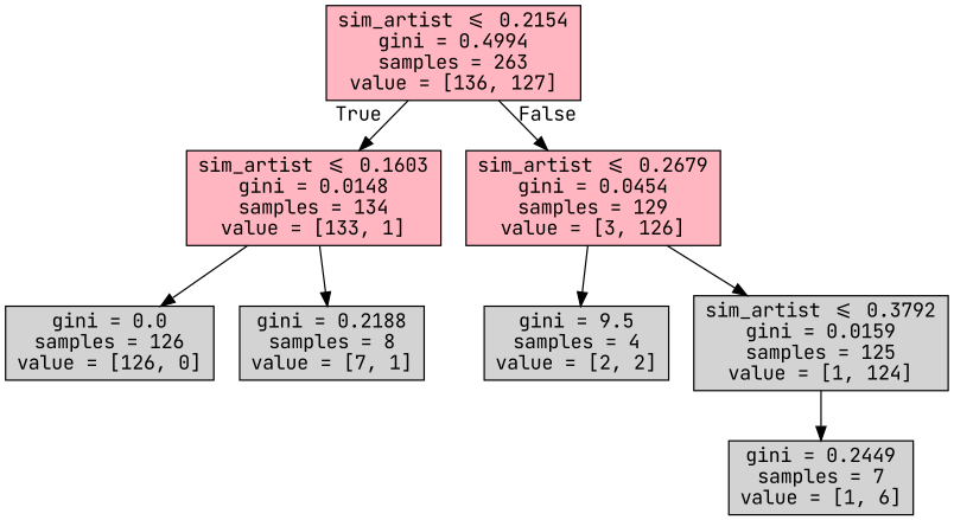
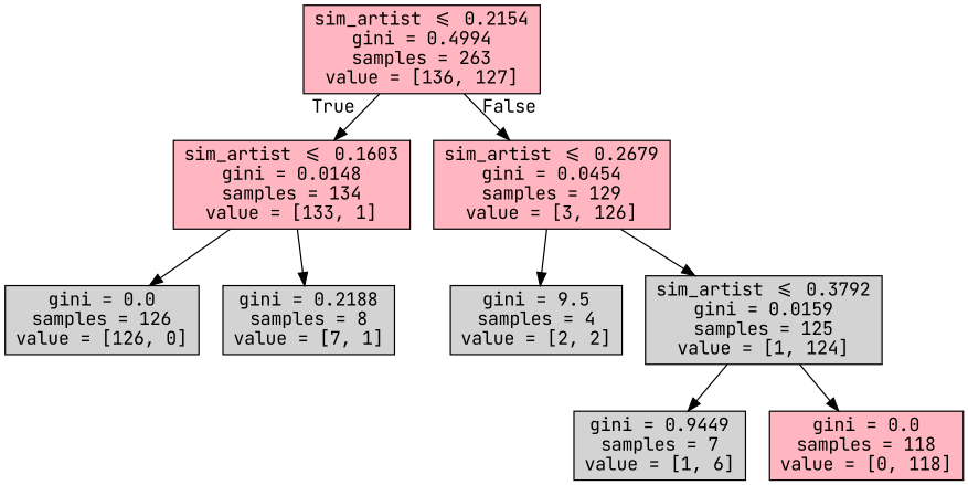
  digraph {
    fontname="JetBrains Mono"
    node [fillcolor=lightgrey fontname="JetBrains Mono" shape=box style=filled]
    edge [fontname="JetBrains Mono"]
    n1 [fillcolor=lightpink label="sim_artist <= 0.2154\ngini = 0.4994\nsamples = 263\nvalue = [136, 127]"]
    n2 [fillcolor=lightpink label="sim_artist <= 0.1603\ngini = 0.0148\nsamples = 134\nvalue = [133, 1]"]
    n3 [fillcolor=lightpink label="sim_artist <= 0.2679\ngini = 0.0454\nsamples = 129\nvalue = [3, 126]"]
    n4 [label="gini = 0.0\nsamples = 126\nvalue = [126, 0]"]
    n5 [label="gini = 0.2188\nsamples = 8\nvalue = [7, 1]"]
    n6 [label="gini = 9.5\nsamples = 4\nvalue = [2, 2]"]
    n7 [label="sim_artist <= 0.3792\ngini = 0.0159\nsamples = 125\nvalue = [1, 124]"]
-   n8 [label="gini = 0.2449\nsamples = 7\nvalue = [1, 6]"]
+   n8 [label="gini = 0.9449\nsamples = 7\nvalue = [1, 6]"]
+   n9 [fillcolor=lightpink label="gini = 0.0\nsamples = 118\nvalue = [0, 118]"]
    n1 -> n2 [headlabel=True labelangle=45 labeldistance=2.5]
    n1 -> n3 [headlabel=False labelangle=-45 labeldistance=2.5]
    n2 -> n4
    n2 -> n5
    n3 -> n6
    n3 -> n7
    n7 -> n8
+   n7 -> n9
  }
